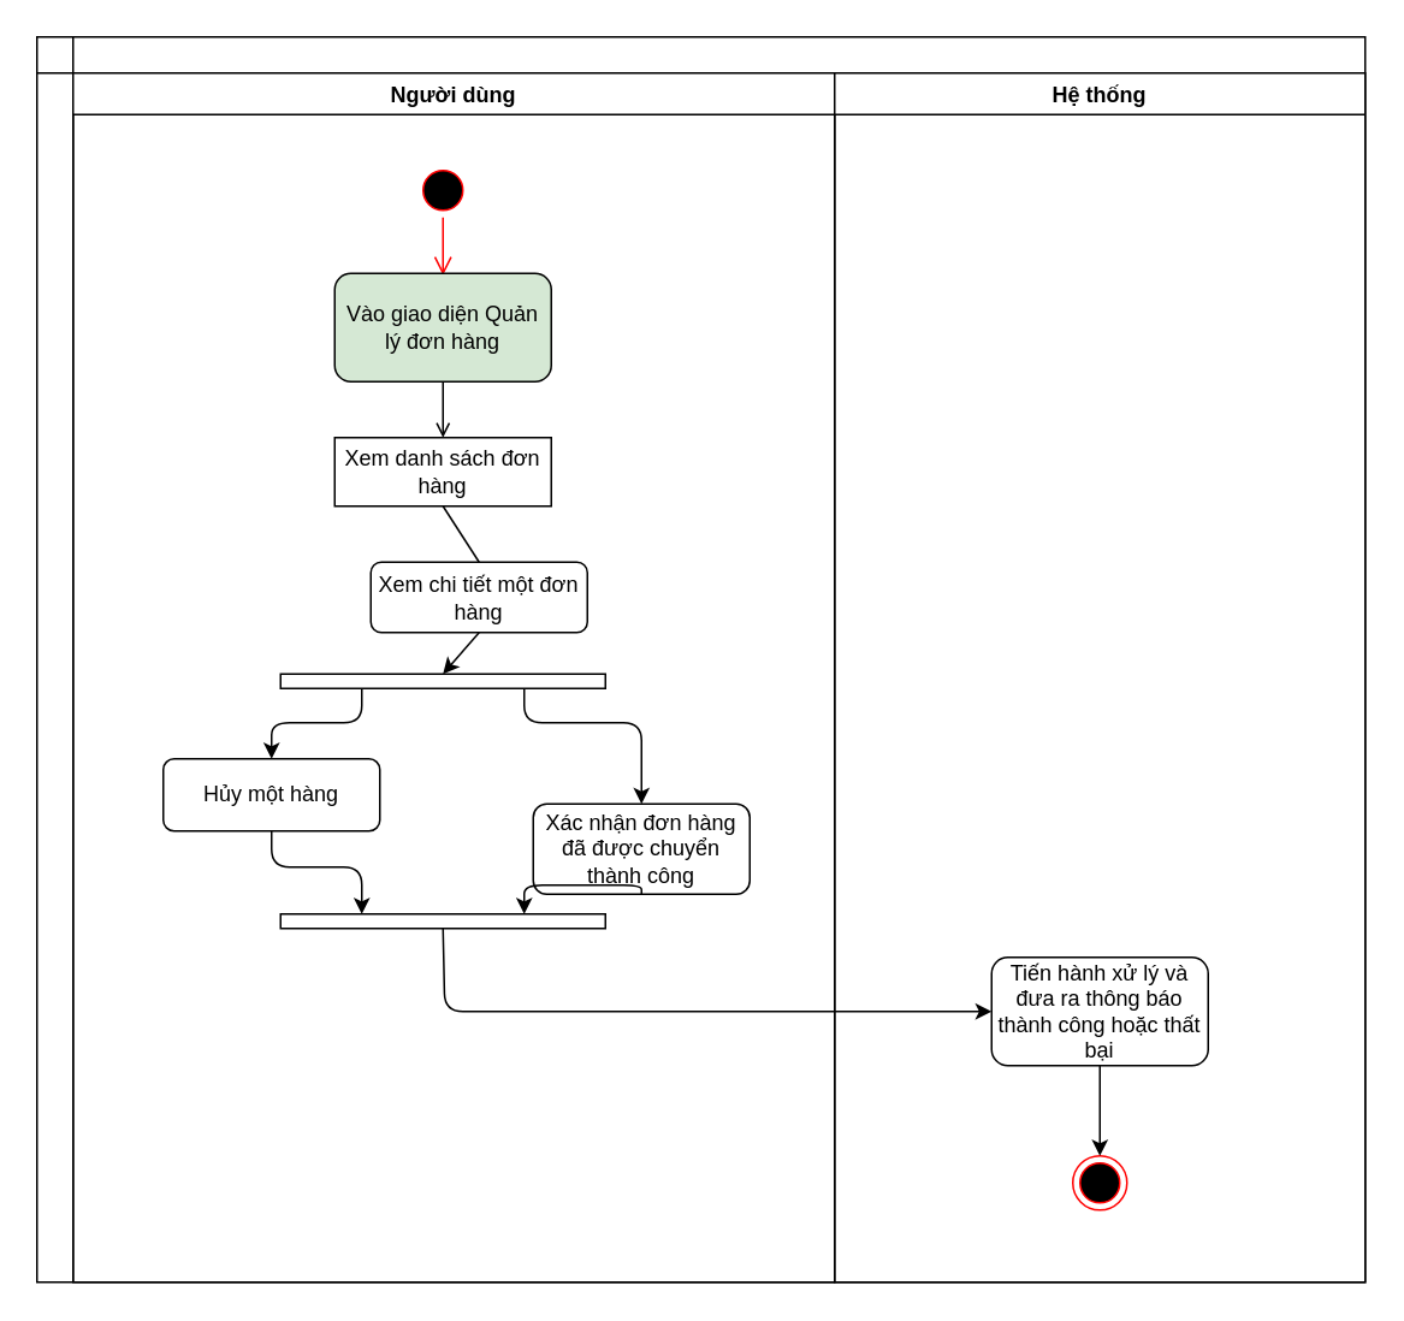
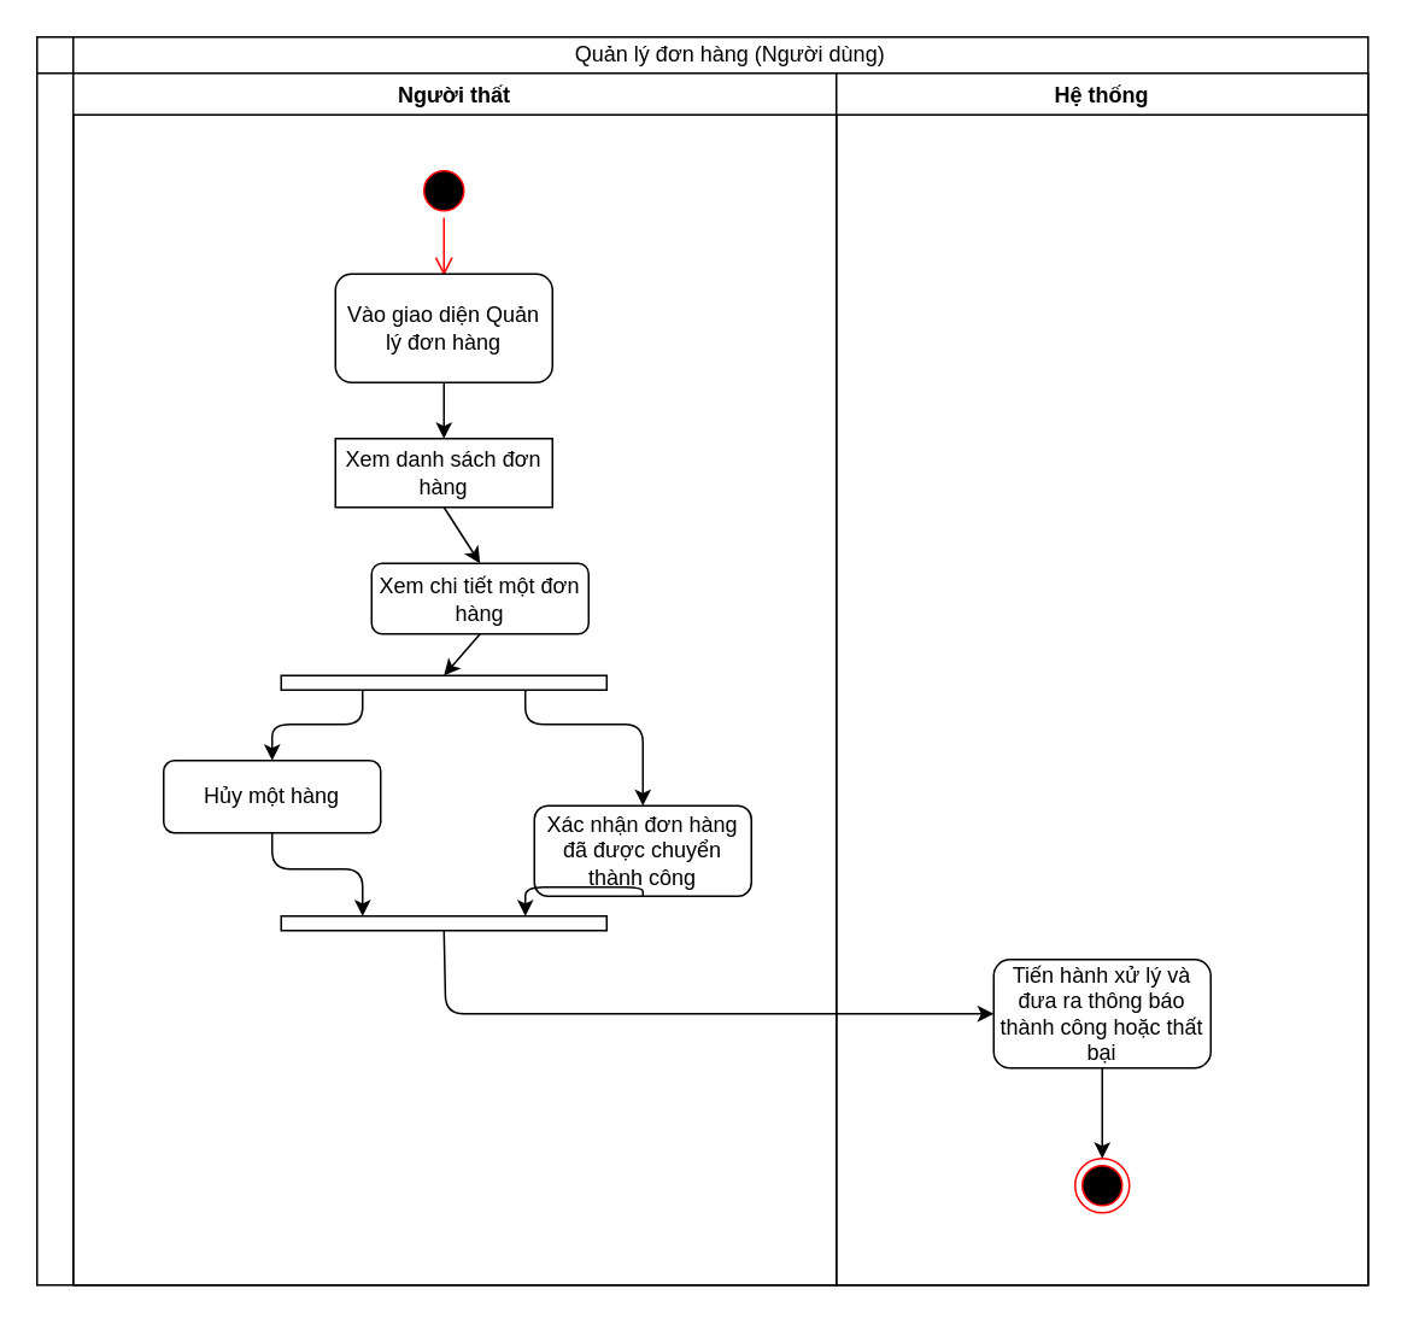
  <mxCell id="0" />
  <mxCell id="1" parent="0" />
  <mxCell id="2" value="" style="shape=internalStorage;whiteSpace=wrap;html=1;backgroundOutline=1;" vertex="1" parent="1"><mxGeometry x="20" y="20" width="736" height="690" as="geometry" /></mxCell>
- <mxCell id="3" value="Người dùng" style="swimlane;" vertex="1" parent="1"><mxGeometry x="40" y="40" width="422" height="670" as="geometry" /></mxCell>
+ <mxCell id="3" value="Người thất" style="swimlane;" vertex="1" parent="1"><mxGeometry x="40" y="40" width="422" height="670" as="geometry" /></mxCell>
  <mxCell id="4" value="" style="ellipse;html=1;shape=startState;fillColor=#000000;strokeColor=#ff0000;" vertex="1" parent="3"><mxGeometry x="190" y="50" width="30" height="30" as="geometry" /></mxCell>
  <mxCell id="5" value="" style="edgeStyle=orthogonalEdgeStyle;html=1;verticalAlign=bottom;endArrow=open;endSize=8;strokeColor=#ff0000;" edge="1" parent="3" source="4"><mxGeometry relative="1" as="geometry"><mxPoint x="205" y="112" as="targetPoint" /></mxGeometry></mxCell>
- <mxCell id="6" value="Vào giao diện Quản lý đơn hàng" style="rounded=1;whiteSpace=wrap;html=1;fillColor=#d5e8d4;" vertex="1" parent="3"><mxGeometry x="145" y="111" width="120" height="60" as="geometry" /></mxCell>
+ <mxCell id="6" value="Vào giao diện Quản lý đơn hàng" style="rounded=1;whiteSpace=wrap;html=1;" vertex="1" parent="3"><mxGeometry x="145" y="111" width="120" height="60" as="geometry" /></mxCell>
  <mxCell id="7" value="Xem danh sách đơn hàng" style="whiteSpace=wrap;html=1;rounded=0;" vertex="1" parent="3"><mxGeometry x="145" y="202" width="120" height="38" as="geometry" /></mxCell>
- <mxCell id="8" value="" style="endArrow=open;html=1;exitX=0.5;exitY=1;exitDx=0;exitDy=0;entryX=0.5;entryY=0;entryDx=0;entryDy=0;" edge="1" parent="3" source="6" target="7"><mxGeometry width="50" height="50" relative="1" as="geometry"><mxPoint x="235" y="370" as="sourcePoint" /><mxPoint x="205" y="197" as="targetPoint" /></mxGeometry></mxCell>
+ <mxCell id="8" value="" style="endArrow=classic;html=1;exitX=0.5;exitY=1;exitDx=0;exitDy=0;entryX=0.5;entryY=0;entryDx=0;entryDy=0;" edge="1" parent="3" source="6" target="7"><mxGeometry width="50" height="50" relative="1" as="geometry"><mxPoint x="235" y="370" as="sourcePoint" /><mxPoint x="205" y="197" as="targetPoint" /></mxGeometry></mxCell>
  <mxCell id="9" value="Xem chi tiết một đơn hàng" style="rounded=1;whiteSpace=wrap;html=1;" vertex="1" parent="3"><mxGeometry x="165" y="271" width="120" height="39" as="geometry" /></mxCell>
  <mxCell id="10" value="Hủy một hàng" style="rounded=1;whiteSpace=wrap;html=1;" vertex="1" parent="3"><mxGeometry x="50" y="380" width="120" height="40" as="geometry" /></mxCell>
  <mxCell id="11" value="Xác nhận đơn hàng đã được chuyển thành công" style="rounded=1;whiteSpace=wrap;html=1;" vertex="1" parent="3"><mxGeometry x="255" y="405" width="120" height="50" as="geometry" /></mxCell>
  <mxCell id="12" value="" style="rounded=0;whiteSpace=wrap;html=1;" vertex="1" parent="3"><mxGeometry x="115" y="333" width="180" height="8" as="geometry" /></mxCell>
  <mxCell id="13" value="" style="endArrow=classic;html=1;exitX=0.5;exitY=1;exitDx=0;exitDy=0;entryX=0.5;entryY=0;entryDx=0;entryDy=0;" edge="1" parent="3" source="9" target="12"><mxGeometry width="50" height="50" relative="1" as="geometry"><mxPoint x="290" y="240" as="sourcePoint" /><mxPoint x="340" y="190" as="targetPoint" /></mxGeometry></mxCell>
  <mxCell id="14" value="" style="endArrow=classic;html=1;exitX=0.25;exitY=1;exitDx=0;exitDy=0;entryX=0.5;entryY=0;entryDx=0;entryDy=0;" edge="1" parent="3" source="12" target="10"><mxGeometry width="50" height="50" relative="1" as="geometry"><mxPoint x="50" y="320" as="sourcePoint" /><mxPoint x="100" y="270" as="targetPoint" /><Array as="points"><mxPoint x="160" y="360" /><mxPoint x="110" y="360" /></Array></mxGeometry></mxCell>
- <mxCell id="15" value="" style="endArrow=none;html=1;exitX=0.5;exitY=1;exitDx=0;exitDy=0;entryX=0.5;entryY=0;entryDx=0;entryDy=0;" edge="1" parent="3" source="7" target="9"><mxGeometry width="50" height="50" relative="1" as="geometry"><mxPoint x="330" y="280" as="sourcePoint" /><mxPoint x="380" y="230" as="targetPoint" /></mxGeometry></mxCell>
+ <mxCell id="15" value="" style="endArrow=classic;html=1;exitX=0.5;exitY=1;exitDx=0;exitDy=0;entryX=0.5;entryY=0;entryDx=0;entryDy=0;" edge="1" parent="3" source="7" target="9"><mxGeometry width="50" height="50" relative="1" as="geometry"><mxPoint x="330" y="280" as="sourcePoint" /><mxPoint x="380" y="230" as="targetPoint" /></mxGeometry></mxCell>
  <mxCell id="16" value="" style="endArrow=classic;html=1;exitX=0.75;exitY=1;exitDx=0;exitDy=0;entryX=0.5;entryY=0;entryDx=0;entryDy=0;" edge="1" parent="3" source="12" target="11"><mxGeometry width="50" height="50" relative="1" as="geometry"><mxPoint x="340" y="320" as="sourcePoint" /><mxPoint x="390" y="270" as="targetPoint" /><Array as="points"><mxPoint x="250" y="360" /><mxPoint x="315" y="360" /></Array></mxGeometry></mxCell>
+ <mxCell id="17" value="Quản lý đơn hàng (Người dùng)" style="text;html=1;strokeColor=none;fillColor=none;align=center;verticalAlign=middle;whiteSpace=wrap;rounded=0;" vertex="1" parent="1"><mxGeometry x="308.5" y="20" width="189" height="20" as="geometry" /></mxCell>
  <mxCell id="18" value="Hệ thống" style="swimlane;" vertex="1" parent="1"><mxGeometry x="462" y="40" width="294" height="670" as="geometry" /></mxCell>
  <mxCell id="19" value="Tiến hành xử lý và đưa ra thông báo thành công hoặc thất bại" style="rounded=1;whiteSpace=wrap;html=1;" vertex="1" parent="18"><mxGeometry x="87" y="490" width="120" height="60" as="geometry" /></mxCell>
  <mxCell id="20" value="" style="ellipse;html=1;shape=endState;fillColor=#000000;strokeColor=#ff0000;" vertex="1" parent="18"><mxGeometry x="132" y="600" width="30" height="30" as="geometry" /></mxCell>
  <mxCell id="21" value="" style="endArrow=classic;html=1;exitX=0.5;exitY=1;exitDx=0;exitDy=0;entryX=0.5;entryY=0;entryDx=0;entryDy=0;" edge="1" parent="18" source="19" target="20"><mxGeometry width="50" height="50" relative="1" as="geometry"><mxPoint x="144" y="430" as="sourcePoint" /><mxPoint x="194" y="380" as="targetPoint" /></mxGeometry></mxCell>
  <mxCell id="22" value="" style="endArrow=classic;html=1;exitX=0.5;exitY=1;exitDx=0;exitDy=0;entryX=0;entryY=0.5;entryDx=0;entryDy=0;" edge="1" parent="1" source="23" target="19"><mxGeometry width="50" height="50" relative="1" as="geometry"><mxPoint x="246.111" y="520" as="sourcePoint" /><mxPoint x="326" y="570" as="targetPoint" /><Array as="points"><mxPoint x="246" y="560" /></Array></mxGeometry></mxCell>
  <mxCell id="23" value="" style="rounded=0;whiteSpace=wrap;html=1;" vertex="1" parent="1"><mxGeometry x="155" y="506" width="180" height="8" as="geometry" /></mxCell>
  <mxCell id="24" value="" style="endArrow=classic;html=1;exitX=0.5;exitY=1;exitDx=0;exitDy=0;entryX=0.25;entryY=0;entryDx=0;entryDy=0;" edge="1" parent="1" source="10" target="23"><mxGeometry width="50" height="50" relative="1" as="geometry"><mxPoint x="130" y="610" as="sourcePoint" /><mxPoint x="180" y="560" as="targetPoint" /><Array as="points"><mxPoint x="150" y="480" /><mxPoint x="200" y="480" /></Array></mxGeometry></mxCell>
  <mxCell id="25" value="" style="endArrow=classic;html=1;exitX=0.5;exitY=1;exitDx=0;exitDy=0;entryX=0.75;entryY=0;entryDx=0;entryDy=0;" edge="1" parent="1" source="11" target="23"><mxGeometry width="50" height="50" relative="1" as="geometry"><mxPoint x="180" y="610" as="sourcePoint" /><mxPoint x="230" y="560" as="targetPoint" /><Array as="points"><mxPoint x="355" y="490" /><mxPoint x="290" y="490" /></Array></mxGeometry></mxCell>
